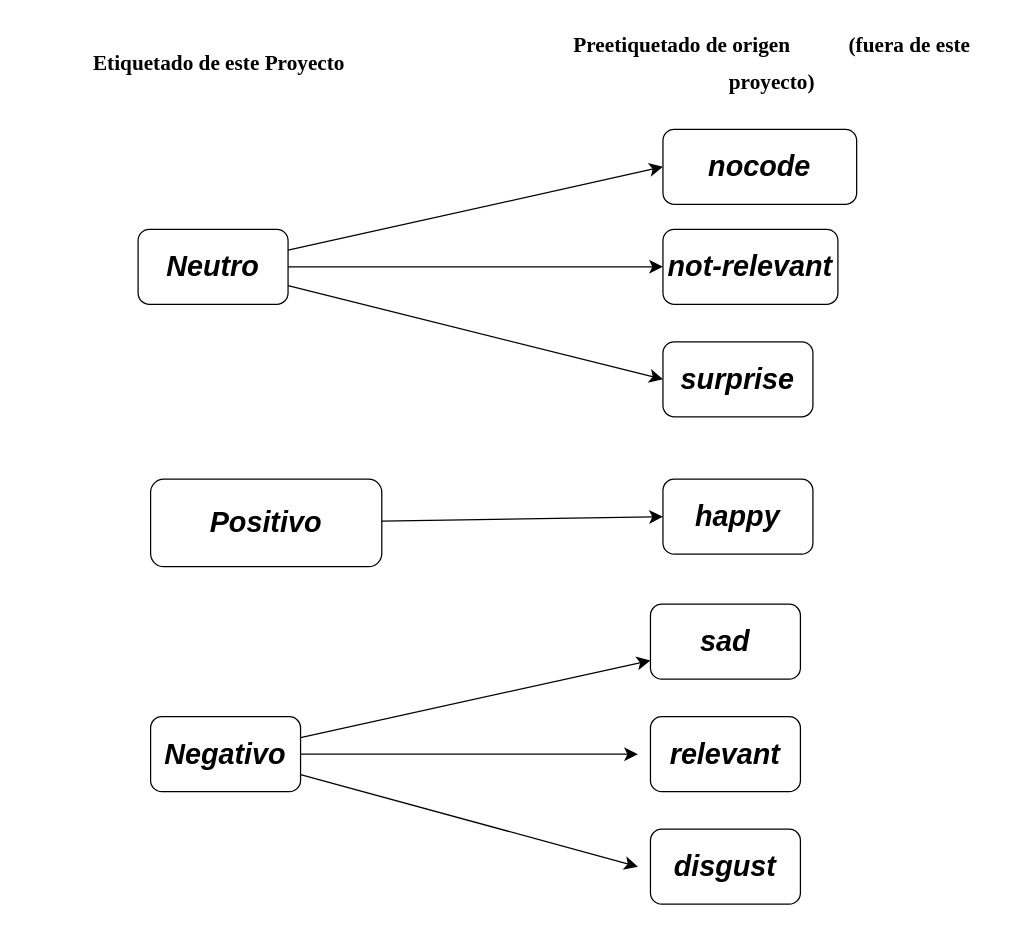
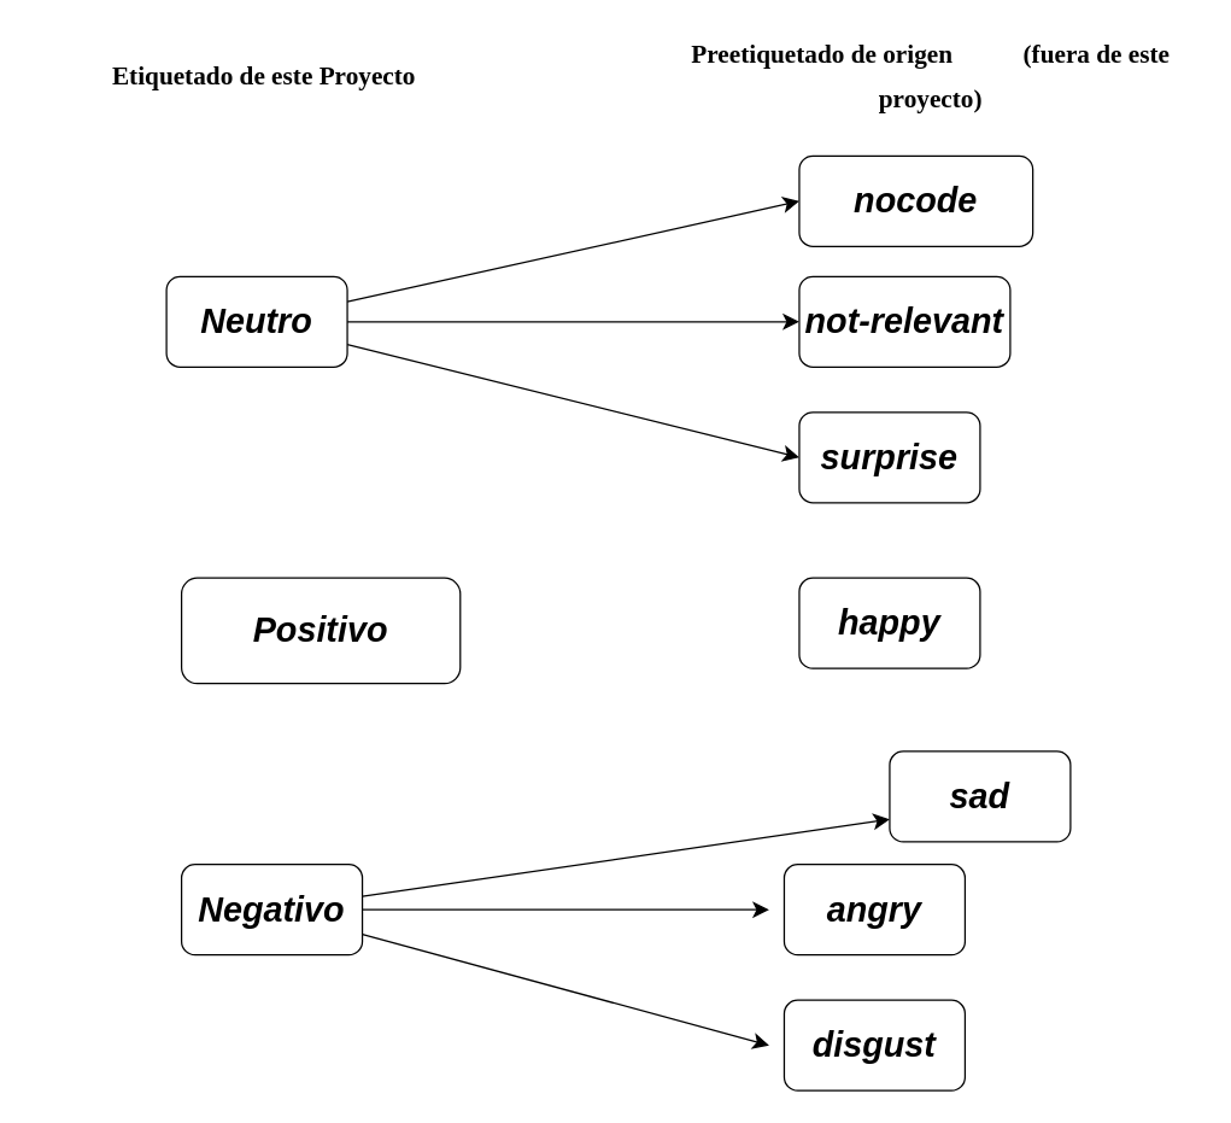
  <mxCell id="0" />
  <mxCell id="1" parent="0" />
  <mxCell id="2" style="edgeStyle=none;curved=1;rounded=0;orthogonalLoop=1;jettySize=auto;html=1;entryX=0;entryY=0.5;entryDx=0;entryDy=0;fontSize=12;startSize=8;endSize=8;" edge="1" parent="1" source="5" target="8"><mxGeometry relative="1" as="geometry" /></mxCell>
  <mxCell id="3" style="edgeStyle=none;curved=1;rounded=0;orthogonalLoop=1;jettySize=auto;html=1;entryX=0;entryY=0.5;entryDx=0;entryDy=0;fontSize=12;startSize=8;endSize=8;" edge="1" parent="1" source="5" target="15"><mxGeometry relative="1" as="geometry" /></mxCell>
  <mxCell id="4" style="edgeStyle=none;curved=1;rounded=0;orthogonalLoop=1;jettySize=auto;html=1;entryX=0;entryY=0.5;entryDx=0;entryDy=0;fontSize=12;startSize=8;endSize=8;" edge="1" parent="1" source="5" target="20"><mxGeometry relative="1" as="geometry" /></mxCell>
  <mxCell id="5" value="&lt;font style=&quot;font-size: 23px;&quot;&gt;&lt;b&gt;&lt;i&gt;Neutro&lt;/i&gt;&lt;/b&gt;&lt;/font&gt;" style="rounded=1;whiteSpace=wrap;html=1;" vertex="1" parent="1"><mxGeometry x="110" y="170" width="120" height="60" as="geometry" /></mxCell>
  <mxCell id="6" value="&lt;h2&gt;&lt;b&gt;&lt;font face=&quot;Verdana&quot; style=&quot;font-size: 17px;&quot;&gt;Etiquetado de este Proyecto&lt;/font&gt;&lt;/b&gt;&lt;/h2&gt;" style="text;html=1;align=center;verticalAlign=middle;whiteSpace=wrap;rounded=0;fontSize=16;" vertex="1" parent="1"><mxGeometry x="20" y="20" width="310" height="30" as="geometry" /></mxCell>
  <mxCell id="7" value="&lt;h2&gt;&lt;b&gt;&lt;font face=&quot;Verdana&quot; style=&quot;font-size: 17px;&quot;&gt;Preetiquetado de origen&amp;nbsp; &amp;nbsp; &amp;nbsp; &amp;nbsp; &amp;nbsp;&amp;nbsp;&lt;/font&gt;&lt;/b&gt;&lt;b style=&quot;background-color: initial; font-size: 16px;&quot;&gt;&lt;font face=&quot;Verdana&quot; style=&quot;font-size: 17px;&quot;&gt;&amp;nbsp;(fuera de este proyecto)&lt;/font&gt;&lt;/b&gt;&lt;/h2&gt;" style="text;html=1;align=center;verticalAlign=middle;whiteSpace=wrap;rounded=0;fontSize=16;" vertex="1" parent="1"><mxGeometry x="440" y="20" width="355" height="30" as="geometry" /></mxCell>
  <mxCell id="8" value="&lt;font style=&quot;font-size: 23px;&quot;&gt;&lt;b&gt;&lt;i&gt;nocode&lt;/i&gt;&lt;/b&gt;&lt;/font&gt;" style="rounded=1;whiteSpace=wrap;html=1;" vertex="1" parent="1"><mxGeometry x="530" y="90" width="155" height="60" as="geometry" /></mxCell>
  <mxCell id="9" value="&lt;font style=&quot;font-size: 23px;&quot;&gt;&lt;b&gt;&lt;i&gt;disgust&lt;/i&gt;&lt;/b&gt;&lt;/font&gt;" style="rounded=1;whiteSpace=wrap;html=1;" vertex="1" parent="1"><mxGeometry x="520" y="650" width="120" height="60" as="geometry" /></mxCell>
  <mxCell id="10" style="edgeStyle=none;curved=1;rounded=0;orthogonalLoop=1;jettySize=auto;html=1;entryX=0;entryY=0.75;entryDx=0;entryDy=0;fontSize=12;startSize=8;endSize=8;" edge="1" parent="1" source="13" target="19"><mxGeometry relative="1" as="geometry" /></mxCell>
  <mxCell id="11" style="edgeStyle=none;curved=1;rounded=0;orthogonalLoop=1;jettySize=auto;html=1;fontSize=12;startSize=8;endSize=8;" edge="1" parent="1" source="13"><mxGeometry relative="1" as="geometry"><mxPoint x="510" y="590" as="targetPoint" /></mxGeometry></mxCell>
  <mxCell id="12" style="edgeStyle=none;curved=1;rounded=0;orthogonalLoop=1;jettySize=auto;html=1;fontSize=12;startSize=8;endSize=8;" edge="1" parent="1" source="13"><mxGeometry relative="1" as="geometry"><mxPoint x="510" y="680" as="targetPoint" /></mxGeometry></mxCell>
  <mxCell id="13" value="&lt;font style=&quot;font-size: 23px;&quot;&gt;&lt;b&gt;&lt;i&gt;Negativo&lt;/i&gt;&lt;/b&gt;&lt;/font&gt;" style="rounded=1;whiteSpace=wrap;html=1;" vertex="1" parent="1"><mxGeometry x="120" y="560" width="120" height="60" as="geometry" /></mxCell>
  <mxCell id="14" value="&lt;font style=&quot;font-size: 23px;&quot;&gt;&lt;b&gt;&lt;i&gt;happy&lt;/i&gt;&lt;/b&gt;&lt;/font&gt;" style="rounded=1;whiteSpace=wrap;html=1;" vertex="1" parent="1"><mxGeometry x="530" y="370" width="120" height="60" as="geometry" /></mxCell>
  <mxCell id="15" value="&lt;font style=&quot;font-size: 23px;&quot;&gt;&lt;b&gt;&lt;i&gt;not-relevant&lt;/i&gt;&lt;/b&gt;&lt;/font&gt;" style="rounded=1;whiteSpace=wrap;html=1;" vertex="1" parent="1"><mxGeometry x="530" y="170" width="140" height="60" as="geometry" /></mxCell>
- <mxCell id="16" value="&lt;font style=&quot;font-size: 23px;&quot;&gt;&lt;b&gt;&lt;i&gt;relevant&lt;/i&gt;&lt;/b&gt;&lt;/font&gt;" style="rounded=1;whiteSpace=wrap;html=1;" vertex="1" parent="1"><mxGeometry x="520" y="560" width="120" height="60" as="geometry" /></mxCell>
- <mxCell id="17" style="edgeStyle=none;curved=1;rounded=0;orthogonalLoop=1;jettySize=auto;html=1;entryX=0;entryY=0.5;entryDx=0;entryDy=0;fontSize=12;startSize=8;endSize=8;" edge="1" parent="1" source="18" target="14"><mxGeometry relative="1" as="geometry" /></mxCell>
+ <mxCell id="16" value="&lt;font style=&quot;font-size: 23px;&quot;&gt;&lt;b&gt;&lt;i&gt;angry&lt;/i&gt;&lt;/b&gt;&lt;/font&gt;" style="rounded=1;whiteSpace=wrap;html=1;" vertex="1" parent="1"><mxGeometry x="520" y="560" width="120" height="60" as="geometry" /></mxCell>
  <mxCell id="18" value="&lt;font style=&quot;font-size: 23px;&quot;&gt;&lt;b&gt;&lt;i&gt;Positivo&lt;/i&gt;&lt;/b&gt;&lt;/font&gt;" style="rounded=1;whiteSpace=wrap;html=1;" vertex="1" parent="1"><mxGeometry x="120" y="370" width="185" height="70" as="geometry" /></mxCell>
- <mxCell id="19" value="&lt;font style=&quot;font-size: 23px;&quot;&gt;&lt;b&gt;&lt;i&gt;sad&lt;/i&gt;&lt;/b&gt;&lt;/font&gt;" style="rounded=1;whiteSpace=wrap;html=1;" vertex="1" parent="1"><mxGeometry x="520" y="470" width="120" height="60" as="geometry" /></mxCell>
+ <mxCell id="19" value="&lt;font style=&quot;font-size: 23px;&quot;&gt;&lt;b&gt;&lt;i&gt;sad&lt;/i&gt;&lt;/b&gt;&lt;/font&gt;" style="rounded=1;whiteSpace=wrap;html=1;" vertex="1" parent="1"><mxGeometry x="590" y="485" width="120" height="60" as="geometry" /></mxCell>
  <mxCell id="20" value="&lt;font style=&quot;font-size: 23px;&quot;&gt;&lt;b&gt;&lt;i&gt;surprise&lt;/i&gt;&lt;/b&gt;&lt;/font&gt;" style="rounded=1;whiteSpace=wrap;html=1;" vertex="1" parent="1"><mxGeometry x="530" y="260" width="120" height="60" as="geometry" /></mxCell>
